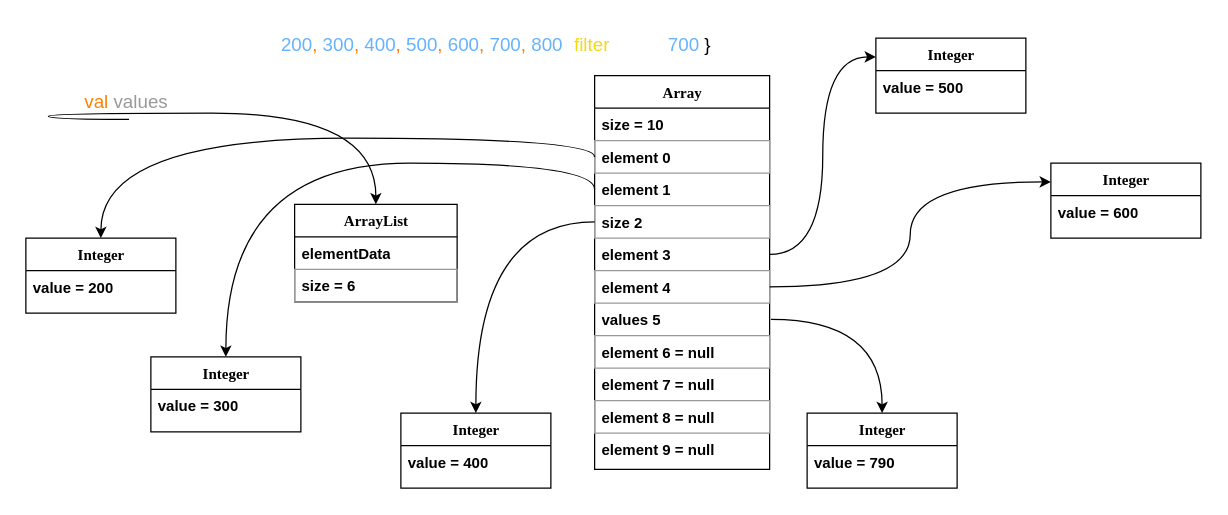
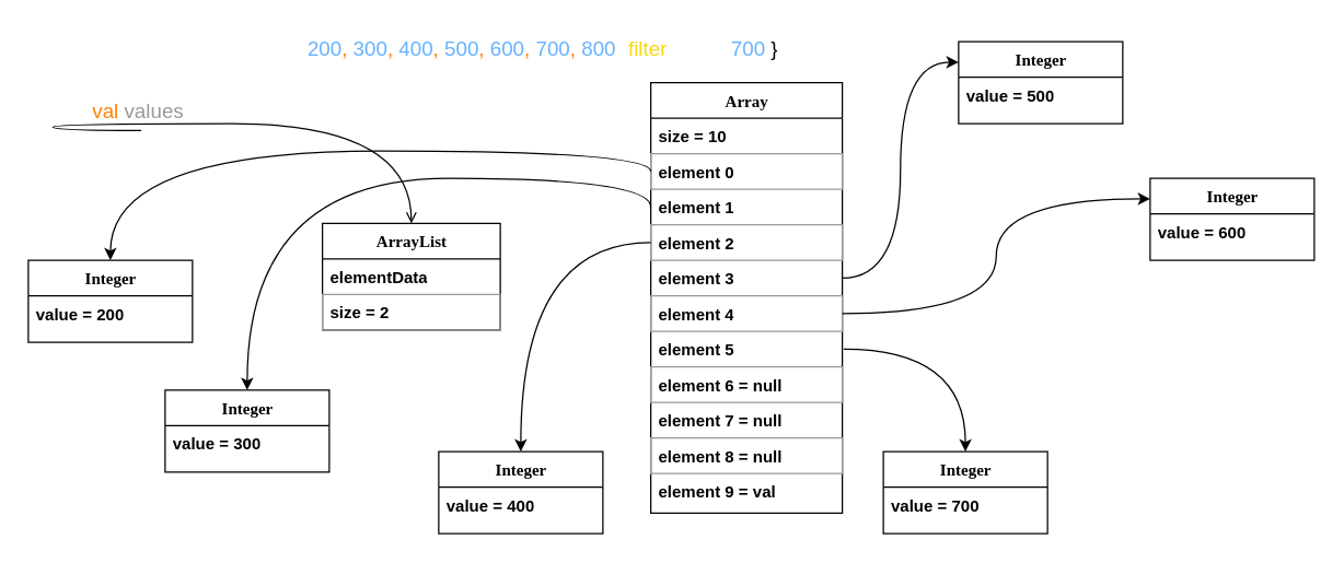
  <mxCell id="0" />
  <mxCell id="1" parent="0" />
  <mxCell id="2" value="ArrayList" style="swimlane;html=1;fontStyle=1;align=center;verticalAlign=top;childLayout=stackLayout;horizontal=1;startSize=26;horizontalStack=0;resizeParent=1;resizeLast=0;collapsible=1;marginBottom=0;swimlaneFillColor=#ffffff;rounded=0;shadow=0;comic=0;labelBackgroundColor=none;strokeWidth=1;fillColor=none;fontFamily=Verdana;fontSize=12" parent="1" vertex="1"><mxGeometry x="235" y="163" width="130" height="78" as="geometry" /></mxCell>
  <mxCell id="3" value="&lt;b&gt;elementData&lt;/b&gt;" style="text;html=1;strokeColor=none;fillColor=none;align=left;verticalAlign=top;spacingLeft=4;spacingRight=4;whiteSpace=wrap;overflow=hidden;rotatable=0;points=[[0,0.5],[1,0.5]];portConstraint=eastwest;fontColor=#000000;" parent="2" vertex="1"><mxGeometry y="26" width="130" height="26" as="geometry" /></mxCell>
- <mxCell id="4" value="&lt;font color=&quot;#000000&quot;&gt;&lt;b&gt;size = 6&lt;/b&gt;&lt;/font&gt;" style="text;html=1;strokeColor=#999999;fillColor=none;align=left;verticalAlign=top;spacingLeft=4;spacingRight=4;whiteSpace=wrap;overflow=hidden;rotatable=0;points=[[0,0.5],[1,0.5]];portConstraint=eastwest;" parent="2" vertex="1"><mxGeometry y="52" width="130" height="26" as="geometry" /></mxCell>
+ <mxCell id="4" value="&lt;font color=&quot;#000000&quot;&gt;&lt;b&gt;size = 2&lt;/b&gt;&lt;/font&gt;" style="text;html=1;strokeColor=#999999;fillColor=none;align=left;verticalAlign=top;spacingLeft=4;spacingRight=4;whiteSpace=wrap;overflow=hidden;rotatable=0;points=[[0,0.5],[1,0.5]];portConstraint=eastwest;" parent="2" vertex="1"><mxGeometry y="52" width="130" height="26" as="geometry" /></mxCell>
  <mxCell id="5" value="Array" style="swimlane;html=1;fontStyle=1;align=center;verticalAlign=top;childLayout=stackLayout;horizontal=1;startSize=26;horizontalStack=0;resizeParent=1;resizeLast=0;collapsible=1;marginBottom=0;swimlaneFillColor=#ffffff;rounded=0;shadow=0;comic=0;labelBackgroundColor=default;strokeWidth=1;fillColor=none;fontFamily=Verdana;fontSize=12" parent="1" vertex="1"><mxGeometry x="475" y="60" width="140" height="315" as="geometry" /></mxCell>
  <mxCell id="6" value="size = 10" style="text;html=1;align=left;verticalAlign=top;spacingLeft=4;spacingRight=4;whiteSpace=wrap;overflow=hidden;rotatable=0;points=[[0,0.5],[1,0.5]];portConstraint=eastwest;fontColor=#000000;fontStyle=1" parent="5" vertex="1"><mxGeometry y="26" width="140" height="26" as="geometry" /></mxCell>
  <mxCell id="7" value="element 0" style="text;html=1;strokeColor=#999999;fillColor=none;align=left;verticalAlign=top;spacingLeft=4;spacingRight=4;whiteSpace=wrap;overflow=hidden;rotatable=0;points=[[0,0.5],[1,0.5]];portConstraint=eastwest;fontColor=#000000;fontStyle=1" parent="5" vertex="1"><mxGeometry y="52" width="140" height="26" as="geometry" /></mxCell>
  <mxCell id="8" value="element 1" style="text;html=1;strokeColor=none;fillColor=none;align=left;verticalAlign=top;spacingLeft=4;spacingRight=4;whiteSpace=wrap;overflow=hidden;rotatable=0;points=[[0,0.5],[1,0.5]];portConstraint=eastwest;fontColor=#000000;fontStyle=1" parent="5" vertex="1"><mxGeometry y="78" width="140" height="26" as="geometry" /></mxCell>
- <mxCell id="9" value="size 2" style="text;html=1;strokeColor=#999999;fillColor=none;align=left;verticalAlign=top;spacingLeft=4;spacingRight=4;whiteSpace=wrap;overflow=hidden;rotatable=0;points=[[0,0.5],[1,0.5]];portConstraint=eastwest;fontColor=#000000;fontStyle=1" parent="5" vertex="1"><mxGeometry y="104" width="140" height="26" as="geometry" /></mxCell>
+ <mxCell id="9" value="element 2" style="text;html=1;strokeColor=#999999;fillColor=none;align=left;verticalAlign=top;spacingLeft=4;spacingRight=4;whiteSpace=wrap;overflow=hidden;rotatable=0;points=[[0,0.5],[1,0.5]];portConstraint=eastwest;fontColor=#000000;fontStyle=1" parent="5" vertex="1"><mxGeometry y="104" width="140" height="26" as="geometry" /></mxCell>
  <mxCell id="10" value="element 3" style="text;html=1;strokeColor=none;fillColor=none;align=left;verticalAlign=top;spacingLeft=4;spacingRight=4;whiteSpace=wrap;overflow=hidden;rotatable=0;points=[[0,0.5],[1,0.5]];portConstraint=eastwest;fontColor=#000000;fontStyle=1" parent="5" vertex="1"><mxGeometry y="130" width="140" height="26" as="geometry" /></mxCell>
  <mxCell id="11" value="element 4" style="text;html=1;strokeColor=#999999;fillColor=none;align=left;verticalAlign=top;spacingLeft=4;spacingRight=4;whiteSpace=wrap;overflow=hidden;rotatable=0;points=[[0,0.5],[1,0.5]];portConstraint=eastwest;fontColor=#000000;fontStyle=1" parent="5" vertex="1"><mxGeometry y="156" width="140" height="26" as="geometry" /></mxCell>
- <mxCell id="12" value="values 5" style="text;html=1;strokeColor=none;fillColor=none;align=left;verticalAlign=top;spacingLeft=4;spacingRight=4;whiteSpace=wrap;overflow=hidden;rotatable=0;points=[[0,0.5],[1,0.5]];portConstraint=eastwest;fontColor=#000000;fontStyle=1;perimeterSpacing=1;" parent="5" vertex="1"><mxGeometry y="182" width="140" height="26" as="geometry" /></mxCell>
+ <mxCell id="12" value="element 5" style="text;html=1;strokeColor=none;fillColor=none;align=left;verticalAlign=top;spacingLeft=4;spacingRight=4;whiteSpace=wrap;overflow=hidden;rotatable=0;points=[[0,0.5],[1,0.5]];portConstraint=eastwest;fontColor=#000000;fontStyle=1;perimeterSpacing=1;" parent="5" vertex="1"><mxGeometry y="182" width="140" height="26" as="geometry" /></mxCell>
  <mxCell id="13" value="element 6 = null" style="text;html=1;strokeColor=#999999;fillColor=none;align=left;verticalAlign=top;spacingLeft=4;spacingRight=4;whiteSpace=wrap;overflow=hidden;rotatable=0;points=[[0,0.5],[1,0.5]];portConstraint=eastwest;fontColor=#000000;fontStyle=1" parent="5" vertex="1"><mxGeometry y="208" width="140" height="26" as="geometry" /></mxCell>
  <mxCell id="14" value="element 7 = null" style="text;html=1;strokeColor=none;fillColor=none;align=left;verticalAlign=top;spacingLeft=4;spacingRight=4;whiteSpace=wrap;overflow=hidden;rotatable=0;points=[[0,0.5],[1,0.5]];portConstraint=eastwest;fontColor=#000000;fontStyle=1;perimeterSpacing=1;" parent="5" vertex="1"><mxGeometry y="234" width="140" height="26" as="geometry" /></mxCell>
  <mxCell id="15" value="element 8 = null" style="text;html=1;strokeColor=#999999;fillColor=none;align=left;verticalAlign=top;spacingLeft=4;spacingRight=4;whiteSpace=wrap;overflow=hidden;rotatable=0;points=[[0,0.5],[1,0.5]];portConstraint=eastwest;fontColor=#000000;fontStyle=1" parent="5" vertex="1"><mxGeometry y="260" width="140" height="26" as="geometry" /></mxCell>
- <mxCell id="16" value="element 9 = null" style="text;html=1;strokeColor=none;fillColor=none;align=left;verticalAlign=top;spacingLeft=4;spacingRight=4;whiteSpace=wrap;overflow=hidden;rotatable=0;points=[[0,0.5],[1,0.5]];portConstraint=eastwest;fontColor=#000000;fontStyle=1;perimeterSpacing=1;" parent="5" vertex="1"><mxGeometry y="286" width="140" height="26" as="geometry" /></mxCell>
+ <mxCell id="16" value="element 9 = val" style="text;html=1;strokeColor=none;fillColor=none;align=left;verticalAlign=top;spacingLeft=4;spacingRight=4;whiteSpace=wrap;overflow=hidden;rotatable=0;points=[[0,0.5],[1,0.5]];portConstraint=eastwest;fontColor=#000000;fontStyle=1;perimeterSpacing=1;" parent="5" vertex="1"><mxGeometry y="286" width="140" height="26" as="geometry" /></mxCell>
  <mxCell id="17" value="Integer" style="swimlane;html=1;fontStyle=1;align=center;verticalAlign=top;childLayout=stackLayout;horizontal=1;startSize=26;horizontalStack=0;resizeParent=1;resizeLast=0;collapsible=1;marginBottom=0;swimlaneFillColor=#ffffff;rounded=0;shadow=0;comic=0;labelBackgroundColor=none;strokeWidth=1;fillColor=none;fontFamily=Verdana;fontSize=12" parent="1" vertex="1"><mxGeometry x="20" y="190" width="120" height="60" as="geometry" /></mxCell>
  <mxCell id="18" value="value = 200" style="text;html=1;strokeColor=none;fillColor=none;align=left;verticalAlign=top;spacingLeft=4;spacingRight=4;whiteSpace=wrap;overflow=hidden;rotatable=0;points=[[0,0.5],[1,0.5]];portConstraint=eastwest;fontColor=#000000;fontStyle=1" parent="17" vertex="1"><mxGeometry y="26" width="120" height="26" as="geometry" /></mxCell>
  <mxCell id="19" value="&lt;font style=&quot;font-size: 15px;&quot;&gt;&lt;font color=&quot;#ffffff&quot; style=&quot;font-size: 15px;&quot;&gt;intArrayOf(&lt;/font&gt;&lt;span style=&quot;background-color: initial; font-size: 15px;&quot;&gt;&lt;font style=&quot;font-size: 15px;&quot; color=&quot;#66b2ff&quot;&gt;200&lt;/font&gt;&lt;font style=&quot;font-size: 15px;&quot; color=&quot;#ff8000&quot;&gt;,&lt;/font&gt;&lt;font style=&quot;font-size: 15px;&quot; color=&quot;#66b2ff&quot;&gt; 300&lt;/font&gt;&lt;font style=&quot;font-size: 15px;&quot; color=&quot;#ff8000&quot;&gt;,&lt;/font&gt;&lt;font style=&quot;font-size: 15px;&quot; color=&quot;#66b2ff&quot;&gt; 400&lt;/font&gt;&lt;font style=&quot;font-size: 15px;&quot; color=&quot;#ff8000&quot;&gt;,&lt;/font&gt;&lt;font style=&quot;font-size: 15px;&quot; color=&quot;#66b2ff&quot;&gt; 500&lt;/font&gt;&lt;font style=&quot;font-size: 15px;&quot; color=&quot;#ff8000&quot;&gt;,&lt;/font&gt;&lt;font style=&quot;font-size: 15px;&quot; color=&quot;#66b2ff&quot;&gt; 600&lt;/font&gt;&lt;font style=&quot;font-size: 15px;&quot; color=&quot;#ff8000&quot;&gt;,&lt;/font&gt;&lt;font style=&quot;font-size: 15px;&quot; color=&quot;#66b2ff&quot;&gt; 700&lt;/font&gt;&lt;font style=&quot;font-size: 15px;&quot; color=&quot;#ff8000&quot;&gt;,&lt;/font&gt;&lt;font style=&quot;font-size: 15px;&quot; color=&quot;#66b2ff&quot;&gt; 800&lt;/font&gt;&lt;font color=&quot;#ffffff&quot;&gt;).&lt;/font&gt;&lt;font style=&quot;font-size: 15px;&quot; color=&quot;#f8d80d&quot;&gt;filter&lt;/font&gt; &lt;font color=&quot;#ffffff&quot;&gt;{ it &amp;lt;=&lt;/font&gt; &lt;font style=&quot;font-size: 15px;&quot; color=&quot;#66b2ff&quot;&gt;700&lt;/font&gt; }&lt;/span&gt;&lt;/font&gt;" style="text;html=1;align=left;verticalAlign=middle;whiteSpace=wrap;rounded=0;fontSize=15;" parent="1" vertex="1"><mxGeometry x="150" y="20" width="470" height="30" as="geometry" /></mxCell>
  <mxCell id="20" value="Integer" style="swimlane;html=1;fontStyle=1;align=center;verticalAlign=top;childLayout=stackLayout;horizontal=1;startSize=26;horizontalStack=0;resizeParent=1;resizeLast=0;collapsible=1;marginBottom=0;swimlaneFillColor=#ffffff;rounded=0;shadow=0;comic=0;labelBackgroundColor=none;strokeWidth=1;fillColor=none;fontFamily=Verdana;fontSize=12" parent="1" vertex="1"><mxGeometry x="120" y="285" width="120" height="60" as="geometry" /></mxCell>
  <mxCell id="21" value="value = 300" style="text;html=1;strokeColor=none;fillColor=none;align=left;verticalAlign=top;spacingLeft=4;spacingRight=4;whiteSpace=wrap;overflow=hidden;rotatable=0;points=[[0,0.5],[1,0.5]];portConstraint=eastwest;fontColor=#000000;fontStyle=1" parent="20" vertex="1"><mxGeometry y="26" width="120" height="26" as="geometry" /></mxCell>
  <mxCell id="22" value="Integer" style="swimlane;html=1;fontStyle=1;align=center;verticalAlign=top;childLayout=stackLayout;horizontal=1;startSize=26;horizontalStack=0;resizeParent=1;resizeLast=0;collapsible=1;marginBottom=0;swimlaneFillColor=#ffffff;rounded=0;shadow=0;comic=0;labelBackgroundColor=none;strokeWidth=1;fillColor=none;fontFamily=Verdana;fontSize=12" parent="1" vertex="1"><mxGeometry x="320" y="330" width="120" height="60" as="geometry" /></mxCell>
  <mxCell id="23" value="value = 400" style="text;html=1;strokeColor=none;fillColor=none;align=left;verticalAlign=top;spacingLeft=4;spacingRight=4;whiteSpace=wrap;overflow=hidden;rotatable=0;points=[[0,0.5],[1,0.5]];portConstraint=eastwest;fontColor=#000000;fontStyle=1" parent="22" vertex="1"><mxGeometry y="26" width="120" height="26" as="geometry" /></mxCell>
  <mxCell id="24" value="Integer" style="swimlane;html=1;fontStyle=1;align=center;verticalAlign=top;childLayout=stackLayout;horizontal=1;startSize=26;horizontalStack=0;resizeParent=1;resizeLast=0;collapsible=1;marginBottom=0;swimlaneFillColor=#ffffff;rounded=0;shadow=0;comic=0;labelBackgroundColor=none;strokeWidth=1;fillColor=none;fontFamily=Verdana;fontSize=12" parent="1" vertex="1"><mxGeometry x="700" y="30" width="120" height="60" as="geometry" /></mxCell>
  <mxCell id="25" value="value = 500" style="text;html=1;strokeColor=none;fillColor=none;align=left;verticalAlign=top;spacingLeft=4;spacingRight=4;whiteSpace=wrap;overflow=hidden;rotatable=0;points=[[0,0.5],[1,0.5]];portConstraint=eastwest;fontColor=#000000;fontStyle=1" parent="24" vertex="1"><mxGeometry y="26" width="120" height="26" as="geometry" /></mxCell>
  <mxCell id="26" value="Integer" style="swimlane;html=1;fontStyle=1;align=center;verticalAlign=top;childLayout=stackLayout;horizontal=1;startSize=26;horizontalStack=0;resizeParent=1;resizeLast=0;collapsible=1;marginBottom=0;swimlaneFillColor=#ffffff;rounded=0;shadow=0;comic=0;labelBackgroundColor=none;strokeWidth=1;fillColor=none;fontFamily=Verdana;fontSize=12" parent="1" vertex="1"><mxGeometry x="840" y="130" width="120" height="60" as="geometry" /></mxCell>
  <mxCell id="27" value="value = 600" style="text;html=1;strokeColor=none;fillColor=none;align=left;verticalAlign=top;spacingLeft=4;spacingRight=4;whiteSpace=wrap;overflow=hidden;rotatable=0;points=[[0,0.5],[1,0.5]];portConstraint=eastwest;fontColor=#000000;fontStyle=1" parent="26" vertex="1"><mxGeometry y="26" width="120" height="26" as="geometry" /></mxCell>
  <mxCell id="28" value="Integer" style="swimlane;html=1;fontStyle=1;align=center;verticalAlign=top;childLayout=stackLayout;horizontal=1;startSize=26;horizontalStack=0;resizeParent=1;resizeLast=0;collapsible=1;marginBottom=0;swimlaneFillColor=#ffffff;rounded=0;shadow=0;comic=0;labelBackgroundColor=none;strokeWidth=1;fillColor=none;fontFamily=Verdana;fontSize=12" parent="1" vertex="1"><mxGeometry x="645" y="330" width="120" height="60" as="geometry" /></mxCell>
- <mxCell id="29" value="value = 790" style="text;html=1;strokeColor=none;fillColor=none;align=left;verticalAlign=top;spacingLeft=4;spacingRight=4;whiteSpace=wrap;overflow=hidden;rotatable=0;points=[[0,0.5],[1,0.5]];portConstraint=eastwest;fontColor=#000000;fontStyle=1" parent="28" vertex="1"><mxGeometry y="26" width="120" height="26" as="geometry" /></mxCell>
+ <mxCell id="29" value="value = 700" style="text;html=1;strokeColor=none;fillColor=none;align=left;verticalAlign=top;spacingLeft=4;spacingRight=4;whiteSpace=wrap;overflow=hidden;rotatable=0;points=[[0,0.5],[1,0.5]];portConstraint=eastwest;fontColor=#000000;fontStyle=1" parent="28" vertex="1"><mxGeometry y="26" width="120" height="26" as="geometry" /></mxCell>
  <mxCell id="30" style="edgeStyle=orthogonalEdgeStyle;rounded=0;orthogonalLoop=1;jettySize=auto;html=1;exitX=0;exitY=0.5;exitDx=0;exitDy=0;entryX=0.5;entryY=0;entryDx=0;entryDy=0;curved=1;" parent="1" source="8" target="20" edge="1"><mxGeometry relative="1" as="geometry"><Array as="points"><mxPoint x="475" y="130" /><mxPoint x="180" y="130" /></Array></mxGeometry></mxCell>
  <mxCell id="31" style="edgeStyle=orthogonalEdgeStyle;rounded=0;orthogonalLoop=1;jettySize=auto;html=1;exitX=1;exitY=0.5;exitDx=0;exitDy=0;entryX=0;entryY=0.25;entryDx=0;entryDy=0;curved=1;" parent="1" source="10" target="24" edge="1"><mxGeometry relative="1" as="geometry" /></mxCell>
  <mxCell id="32" style="edgeStyle=orthogonalEdgeStyle;rounded=0;orthogonalLoop=1;jettySize=auto;html=1;exitX=1;exitY=0.5;exitDx=0;exitDy=0;entryX=0;entryY=0.25;entryDx=0;entryDy=0;curved=1;" parent="1" source="11" target="26" edge="1"><mxGeometry relative="1" as="geometry" /></mxCell>
  <mxCell id="33" style="edgeStyle=orthogonalEdgeStyle;rounded=0;orthogonalLoop=1;jettySize=auto;html=1;exitX=1;exitY=0.5;exitDx=0;exitDy=0;entryX=0.5;entryY=0;entryDx=0;entryDy=0;curved=1;" parent="1" source="12" target="28" edge="1"><mxGeometry relative="1" as="geometry" /></mxCell>
  <mxCell id="34" style="edgeStyle=orthogonalEdgeStyle;rounded=0;orthogonalLoop=1;jettySize=auto;html=1;exitX=0;exitY=0.5;exitDx=0;exitDy=0;entryX=0.5;entryY=0;entryDx=0;entryDy=0;curved=1;" parent="1" source="9" target="22" edge="1"><mxGeometry relative="1" as="geometry" /></mxCell>
  <mxCell id="35" style="edgeStyle=orthogonalEdgeStyle;rounded=0;orthogonalLoop=1;jettySize=auto;html=1;exitX=0;exitY=0.5;exitDx=0;exitDy=0;entryX=0.5;entryY=0;entryDx=0;entryDy=0;curved=1;" parent="1" source="7" target="17" edge="1"><mxGeometry relative="1" as="geometry"><Array as="points"><mxPoint x="475" y="110" /><mxPoint x="80" y="110" /></Array></mxGeometry></mxCell>
- <mxCell id="36" style="edgeStyle=orthogonalEdgeStyle;rounded=0;orthogonalLoop=1;jettySize=auto;html=1;exitX=0.25;exitY=1;exitDx=0;exitDy=0;entryX=0.5;entryY=0;entryDx=0;entryDy=0;curved=1;" parent="1" source="37" target="2" edge="1"><mxGeometry relative="1" as="geometry"><Array as="points"><mxPoint x="38" y="90" /><mxPoint x="300" y="90" /></Array></mxGeometry></mxCell>
+ <mxCell id="36" style="edgeStyle=orthogonalEdgeStyle;rounded=0;orthogonalLoop=1;jettySize=auto;html=1;exitX=0.25;exitY=1;exitDx=0;exitDy=0;entryX=0.5;entryY=0;entryDx=0;entryDy=0;curved=1;endArrow=open;" parent="1" source="37" target="2" edge="1"><mxGeometry relative="1" as="geometry"><Array as="points"><mxPoint x="38" y="90" /><mxPoint x="300" y="90" /></Array></mxGeometry></mxCell>
  <mxCell id="37" value="&lt;font style=&quot;font-size: 15px;&quot;&gt;&lt;font color=&quot;#ff8000&quot; style=&quot;font-size: 15px;&quot;&gt;val&lt;/font&gt;&amp;nbsp;&lt;font color=&quot;#999999&quot; style=&quot;font-size: 15px;&quot;&gt;values&lt;/font&gt;&lt;font color=&quot;#ffffff&quot; style=&quot;font-size: 15px;&quot;&gt;: List&amp;lt;Int&amp;gt; =&lt;/font&gt;&lt;/font&gt;" style="text;html=1;align=center;verticalAlign=middle;whiteSpace=wrap;rounded=0;fontSize=15;" parent="1" vertex="1"><mxGeometry x="65" y="65" width="150" height="30" as="geometry" /></mxCell>
